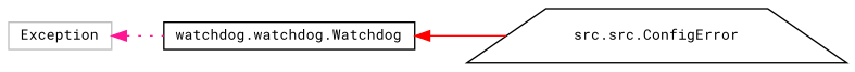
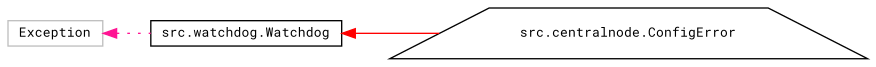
  digraph {
    fontname="Roboto Mono"
    rankdir=LR
    node [color=black fillcolor=white fontname="Roboto Mono" fontsize=10 shape=box style=filled]
    edge [dir=back fontname="Roboto Mono" fontsize=10 labelfontname=Helvetica labelfontsize=10]
    n1 [color=grey75 height=0.2 label=Exception width=0.4]
-   n2 [height=0.2 label="watchdog.watchdog.Watchdog" width=0.4]
-   n3 [height=0.2 label="src.src.ConfigError" shape=trapezium width=0.4]
+   n2 [height=0.2 label="src.watchdog.Watchdog" width=0.4]
+   n3 [height=0.2 label="src.centralnode.ConfigError" shape=trapezium width=0.4]
    n1 -> n2 [color=deeppink style=dotted]
    n2 -> n3 [color=red style=solid]
  }
